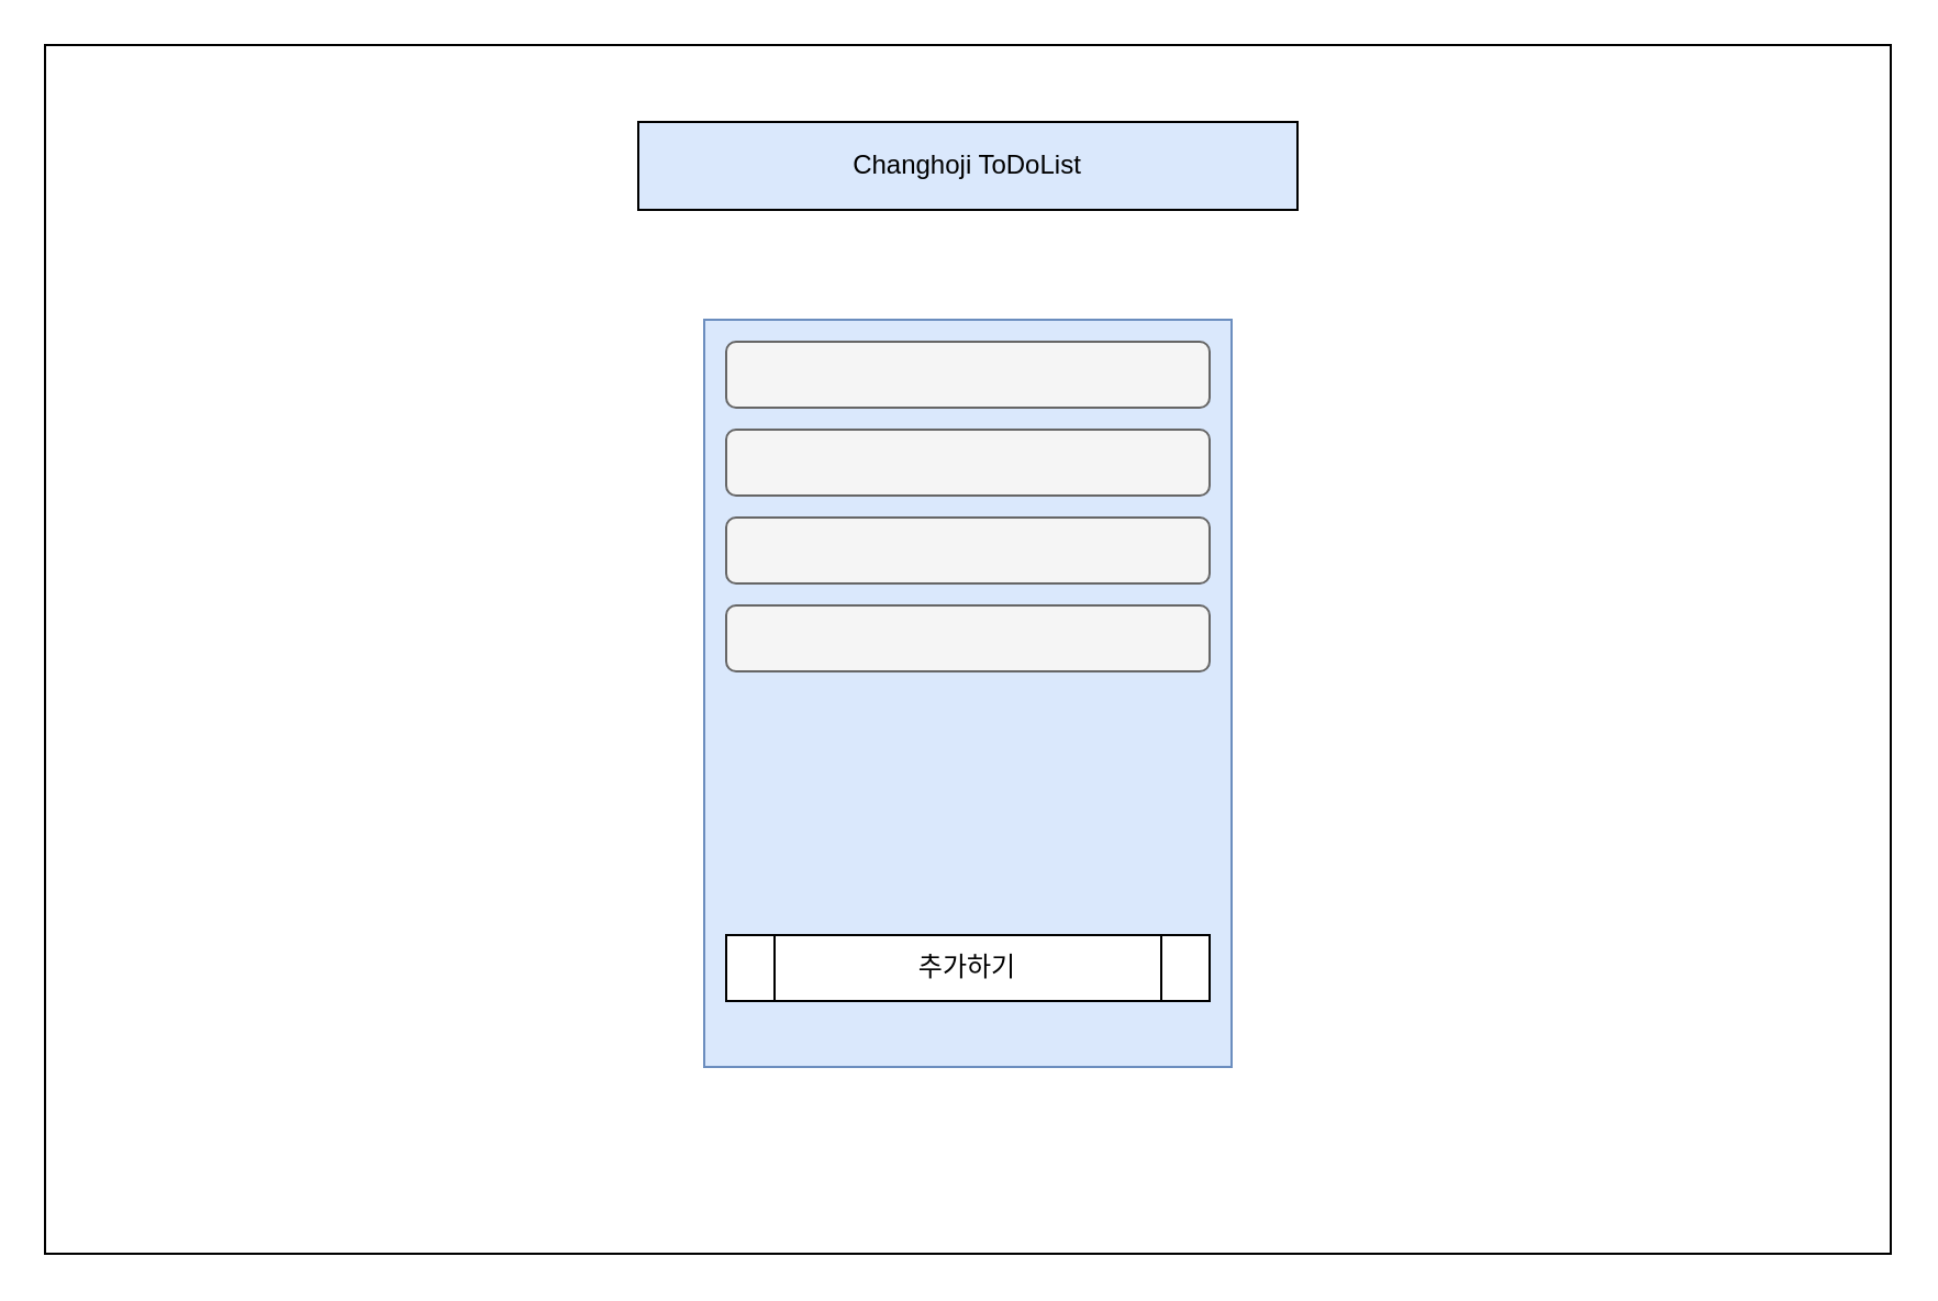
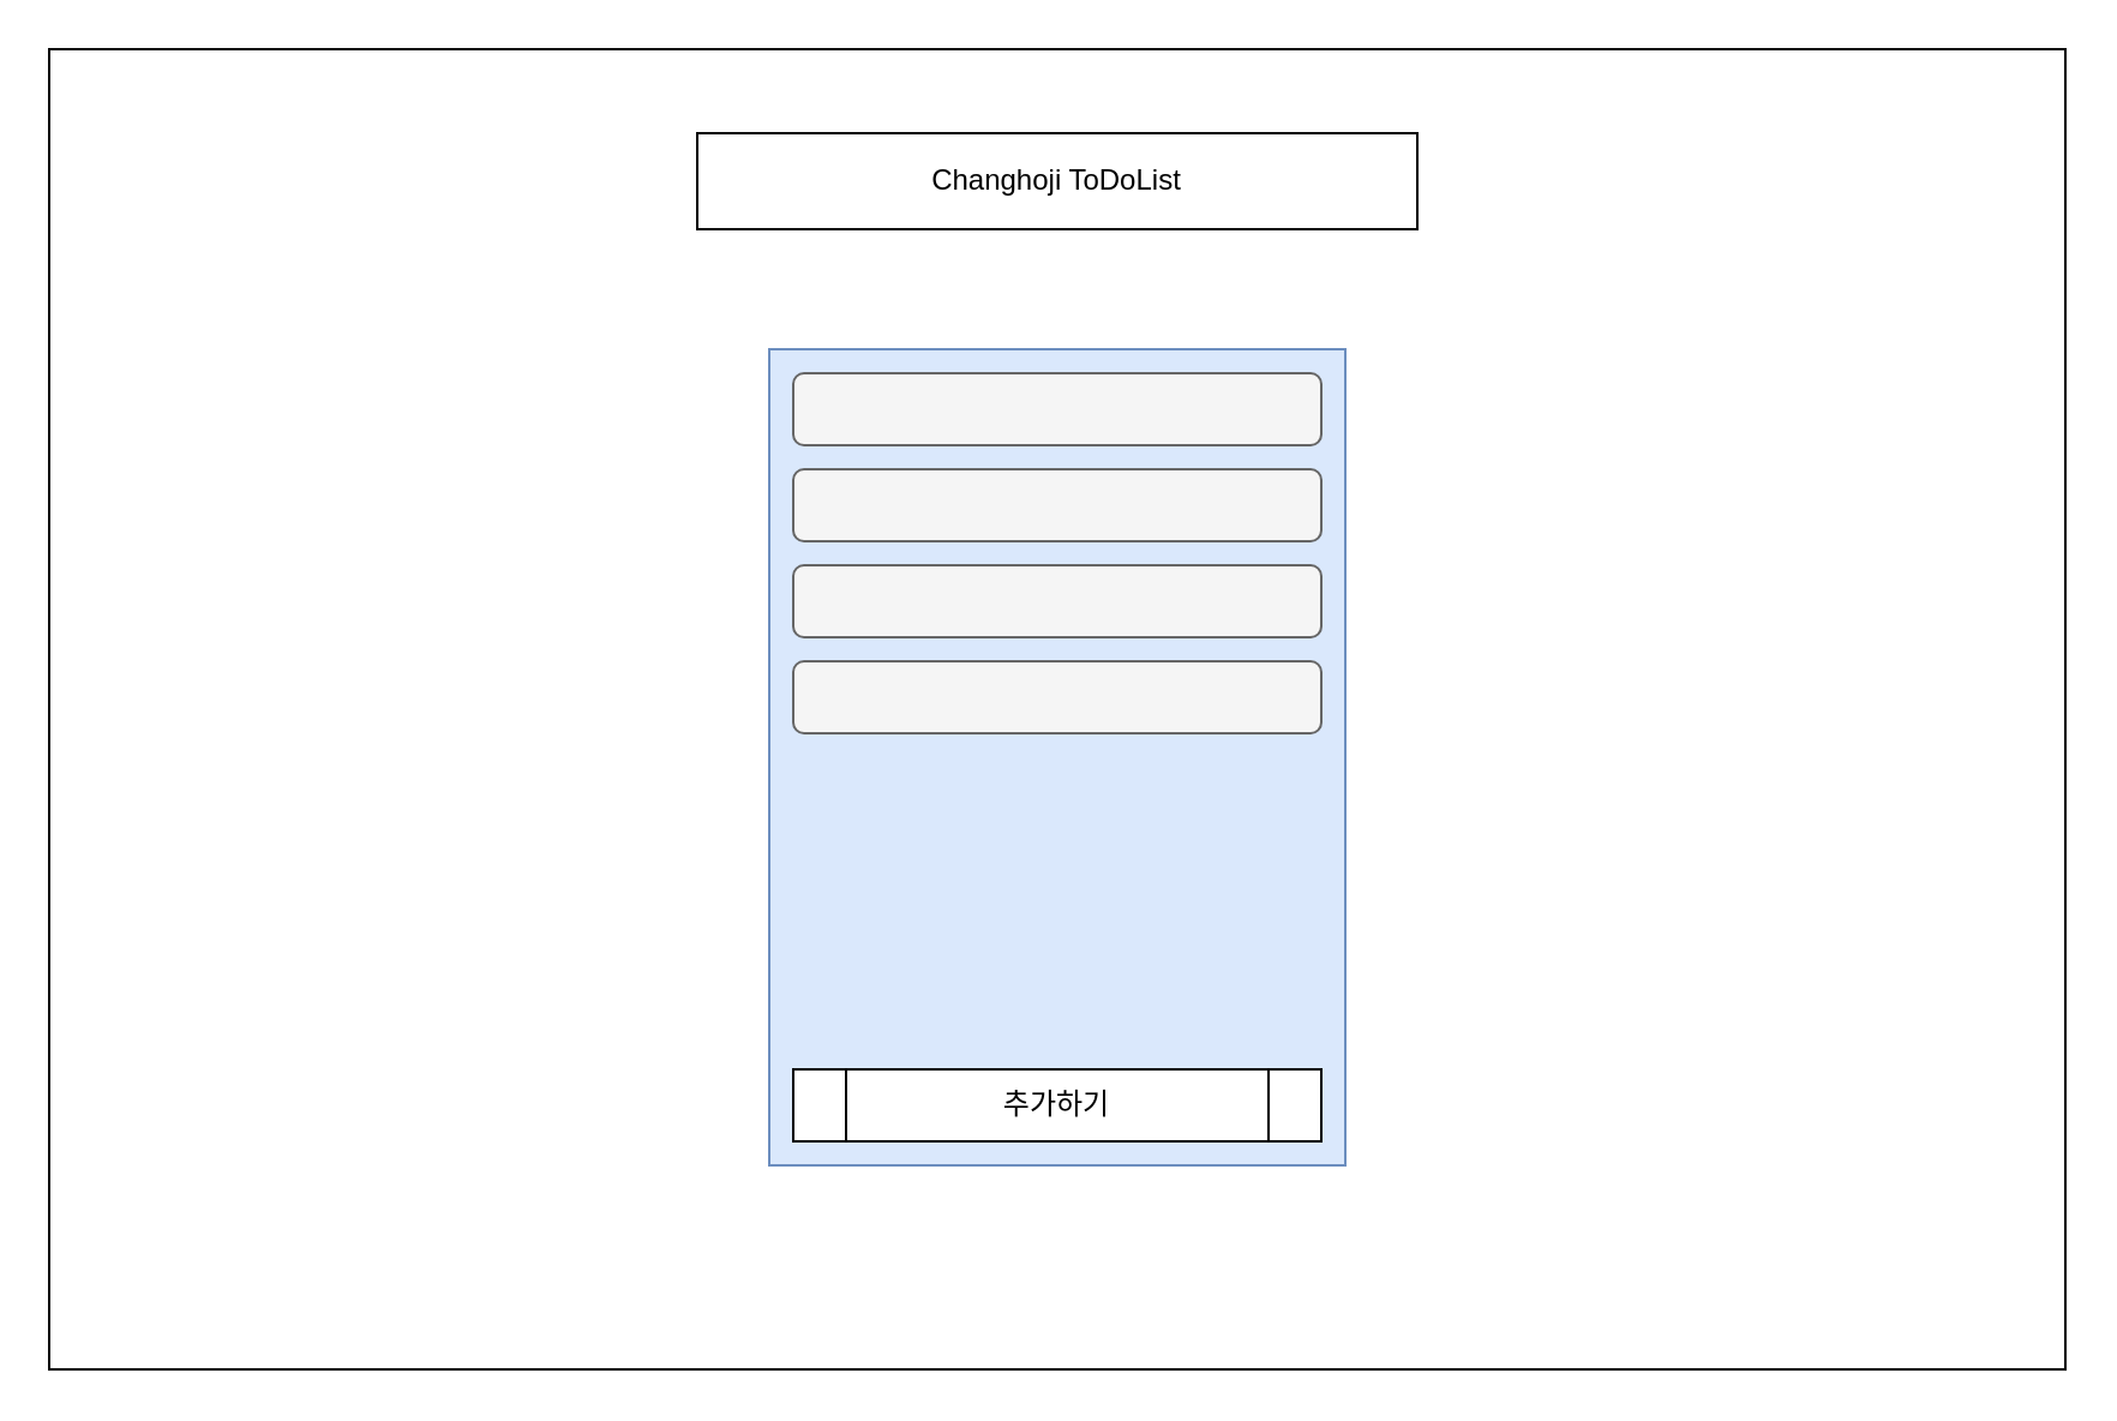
  <mxCell id="0" />
  <mxCell id="1" parent="0" />
  <mxCell id="2" value="" style="rounded=0;whiteSpace=wrap;html=1;" parent="1" vertex="1"><mxGeometry x="20" y="20" width="840" height="550" as="geometry" /></mxCell>
  <mxCell id="3" value="" style="rounded=0;whiteSpace=wrap;html=1;fillColor=#dae8fc;strokeColor=#6c8ebf;" parent="1" vertex="1"><mxGeometry x="320" y="145" width="240" height="340" as="geometry" /></mxCell>
- <mxCell id="4" value="Changhoji ToDoList" style="rounded=0;whiteSpace=wrap;html=1;fillColor=#dae8fc;" parent="1" vertex="1"><mxGeometry x="290" y="55" width="300" height="40" as="geometry" /></mxCell>
+ <mxCell id="4" value="Changhoji ToDoList" style="rounded=0;whiteSpace=wrap;html=1;" parent="1" vertex="1"><mxGeometry x="290" y="55" width="300" height="40" as="geometry" /></mxCell>
  <mxCell id="5" value="" style="rounded=1;whiteSpace=wrap;html=1;fillColor=#f5f5f5;fontColor=#333333;strokeColor=#666666;" parent="1" vertex="1"><mxGeometry x="330" y="155" width="220" height="30" as="geometry" /></mxCell>
  <mxCell id="6" value="" style="rounded=1;whiteSpace=wrap;html=1;fillColor=#f5f5f5;fontColor=#333333;strokeColor=#666666;" parent="1" vertex="1"><mxGeometry x="330" y="195" width="220" height="30" as="geometry" /></mxCell>
  <mxCell id="7" value="" style="rounded=1;whiteSpace=wrap;html=1;fillColor=#f5f5f5;fontColor=#333333;strokeColor=#666666;" parent="1" vertex="1"><mxGeometry x="330" y="275" width="220" height="30" as="geometry" /></mxCell>
  <mxCell id="8" value="" style="rounded=1;whiteSpace=wrap;html=1;fillColor=#f5f5f5;fontColor=#333333;strokeColor=#666666;" parent="1" vertex="1"><mxGeometry x="330" y="235" width="220" height="30" as="geometry" /></mxCell>
- <mxCell id="9" value="추가하기" style="shape=process;whiteSpace=wrap;html=1;backgroundOutline=1;" parent="1" vertex="1"><mxGeometry x="330" y="425" width="220" height="30" as="geometry" /></mxCell>
+ <mxCell id="9" value="추가하기" style="shape=process;whiteSpace=wrap;html=1;backgroundOutline=1;" parent="1" vertex="1"><mxGeometry x="330" y="445" width="220" height="30" as="geometry" /></mxCell>
